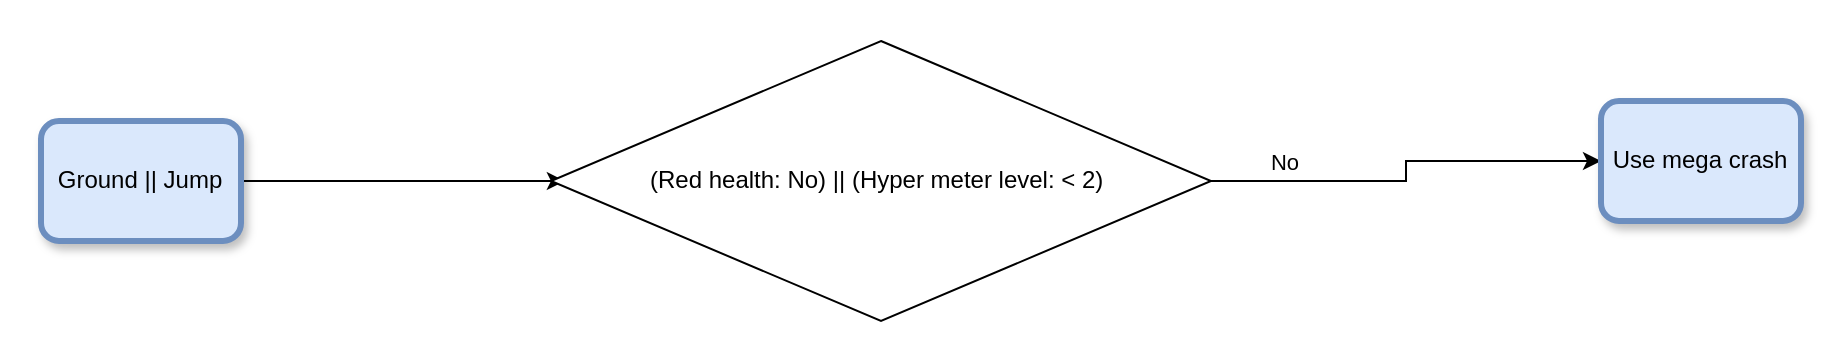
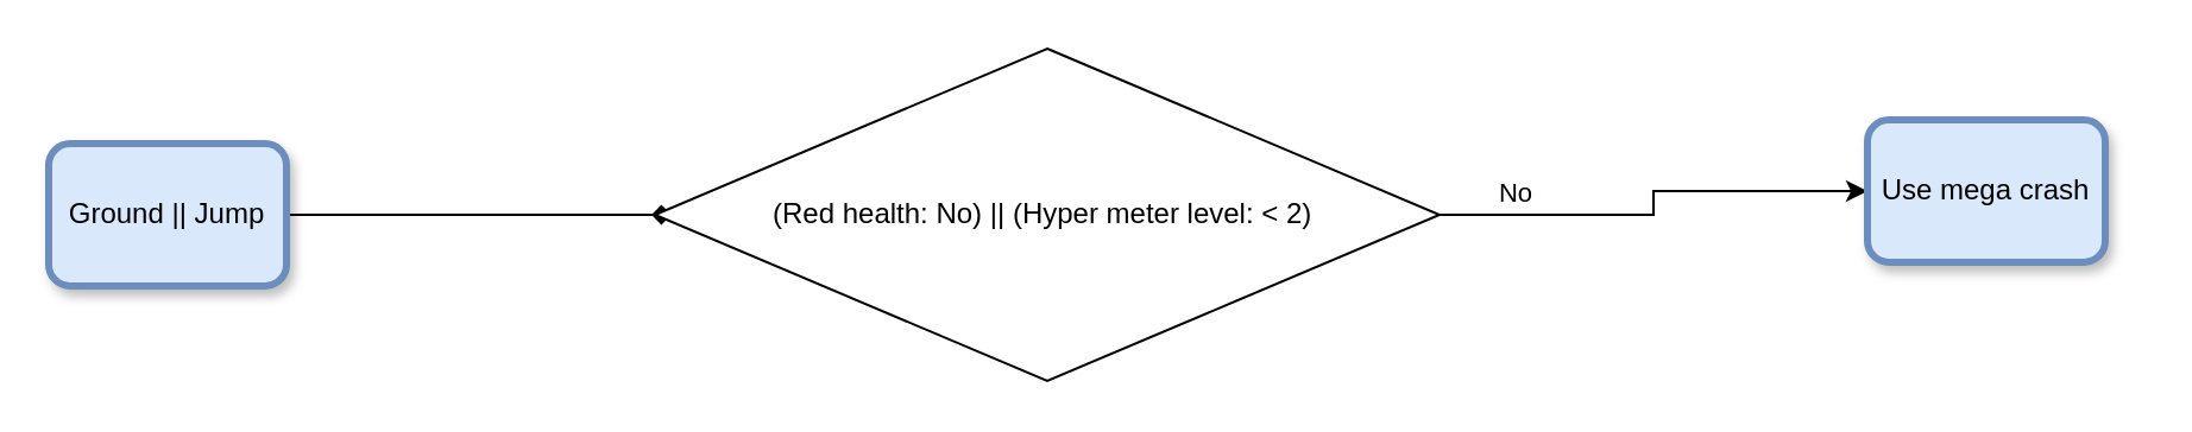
  <mxCell id="0" />
  <mxCell id="1" parent="0" />
- <mxCell id="2" style="edgeStyle=orthogonalEdgeStyle;rounded=0;orthogonalLoop=1;jettySize=auto;html=1;exitX=1;exitY=0.5;exitDx=0;exitDy=0;entryX=0.021;entryY=0.5;entryDx=0;entryDy=0;entryPerimeter=0;" parent="1" source="3" target="6" edge="1"><mxGeometry relative="1" as="geometry" /></mxCell>
+ <mxCell id="2" style="edgeStyle=orthogonalEdgeStyle;rounded=0;orthogonalLoop=1;jettySize=auto;html=1;exitX=1;exitY=0.5;exitDx=0;exitDy=0;entryX=0.021;entryY=0.5;entryDx=0;entryDy=0;entryPerimeter=0;endArrow=diamond;" parent="1" source="3" target="6" edge="1"><mxGeometry relative="1" as="geometry" /></mxCell>
  <mxCell id="3" value="Ground || Jump" style="rounded=1;whiteSpace=wrap;html=1;strokeWidth=3;glass=0;shadow=1;sketch=0;fillColor=#dae8fc;strokeColor=#6c8ebf;" parent="1" vertex="1"><mxGeometry x="20" y="60" width="100" height="60" as="geometry" /></mxCell>
  <mxCell id="4" style="edgeStyle=orthogonalEdgeStyle;rounded=0;orthogonalLoop=1;jettySize=auto;html=1;exitX=1;exitY=0.5;exitDx=0;exitDy=0;entryX=0;entryY=0.5;entryDx=0;entryDy=0;" parent="1" source="6" target="7" edge="1"><mxGeometry relative="1" as="geometry"><mxPoint x="760" y="80" as="targetPoint" /></mxGeometry></mxCell>
  <mxCell id="5" value="No" style="edgeLabel;html=1;align=center;verticalAlign=middle;resizable=0;points=[];" parent="4" vertex="1" connectable="0"><mxGeometry x="-0.427" relative="1" as="geometry"><mxPoint x="-23" y="-10" as="offset" /></mxGeometry></mxCell>
  <mxCell id="6" value="&lt;span&gt;(Red health: No) || (Hyper meter level: &amp;lt; 2)&amp;nbsp;&lt;/span&gt;" style="rhombus;whiteSpace=wrap;html=1;" parent="1" vertex="1"><mxGeometry x="275" y="20" width="330" height="140" as="geometry" /></mxCell>
- <mxCell id="7" value="Use mega crash" style="rounded=1;whiteSpace=wrap;html=1;strokeWidth=3;glass=0;shadow=1;sketch=0;fillColor=#dae8fc;strokeColor=#6c8ebf;" parent="1" vertex="1"><mxGeometry x="800" y="50" width="100" height="60" as="geometry" /></mxCell>
+ <mxCell id="7" value="Use mega crash" style="rounded=1;whiteSpace=wrap;html=1;strokeWidth=3;glass=0;shadow=1;sketch=0;fillColor=#dae8fc;strokeColor=#6c8ebf;" parent="1" vertex="1"><mxGeometry x="785" y="50" width="100" height="60" as="geometry" /></mxCell>
